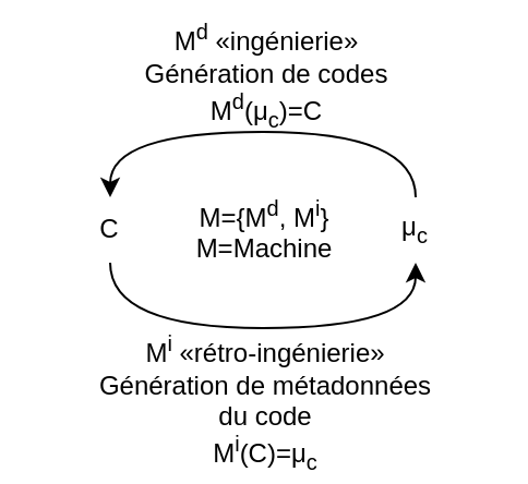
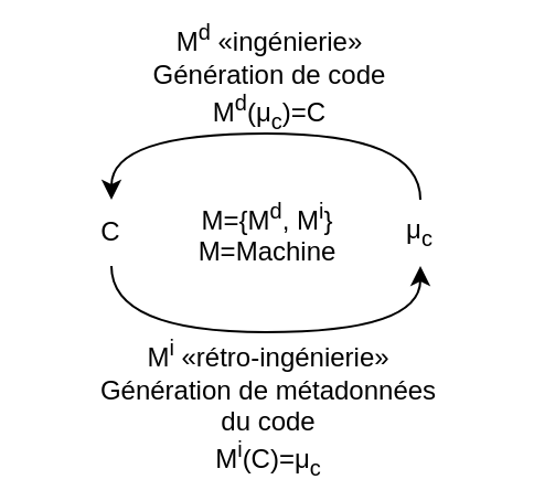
  <mxCell id="0" />
  <mxCell id="1" parent="0" />
  <mxCell id="2" value="C" style="text;html=1;strokeColor=none;fillColor=none;align=center;verticalAlign=middle;whiteSpace=wrap;rounded=0;" parent="1" vertex="1"><mxGeometry x="20" y="90" width="60" height="30" as="geometry" /></mxCell>
  <mxCell id="3" value="μ&lt;sub&gt;c&lt;/sub&gt;" style="text;html=1;strokeColor=none;fillColor=none;align=center;verticalAlign=middle;whiteSpace=wrap;rounded=0;" parent="1" vertex="1"><mxGeometry x="160" y="90" width="60" height="30" as="geometry" /></mxCell>
- <mxCell id="4" value="&lt;div&gt;M&lt;sup&gt;d&lt;/sup&gt; «ingénierie»&lt;/div&gt;&lt;div&gt;Génération de codes&lt;/div&gt;&lt;div&gt;M&lt;sup&gt;d&lt;/sup&gt;(μ&lt;sub&gt;c&lt;/sub&gt;)=C&lt;/div&gt;" style="text;html=1;strokeColor=none;fillColor=none;align=center;verticalAlign=middle;whiteSpace=wrap;rounded=0;" parent="1" vertex="1"><mxGeometry x="62.5" y="20" width="117.5" height="30" as="geometry" /></mxCell>
+ <mxCell id="4" value="&lt;div&gt;M&lt;sup&gt;d&lt;/sup&gt; «ingénierie»&lt;/div&gt;&lt;div&gt;Génération de code&lt;/div&gt;&lt;div&gt;M&lt;sup&gt;d&lt;/sup&gt;(μ&lt;sub&gt;c&lt;/sub&gt;)=C&lt;/div&gt;" style="text;html=1;strokeColor=none;fillColor=none;align=center;verticalAlign=middle;whiteSpace=wrap;rounded=0;" parent="1" vertex="1"><mxGeometry x="62.5" y="20" width="117.5" height="30" as="geometry" /></mxCell>
  <mxCell id="5" value="&lt;div&gt;M&lt;sup&gt;i&lt;/sup&gt; «rétro-ingénierie»&lt;/div&gt;&lt;div&gt;Génération de métadonnées du code&lt;/div&gt;&lt;div&gt;M&lt;sup&gt;i&lt;/sup&gt;(C)=μ&lt;sub&gt;c&lt;/sub&gt;&lt;br&gt;&lt;/div&gt;" style="text;html=1;strokeColor=none;fillColor=none;align=center;verticalAlign=middle;whiteSpace=wrap;rounded=0;" parent="1" vertex="1"><mxGeometry x="40" y="170" width="162.5" height="30" as="geometry" /></mxCell>
  <mxCell id="6" value="&lt;div&gt;M={M&lt;sup&gt;d&lt;/sup&gt;, M&lt;sup&gt;i&lt;/sup&gt;}&lt;/div&gt;&lt;div&gt;M=Machine&lt;/div&gt;" style="text;html=1;strokeColor=none;fillColor=none;align=center;verticalAlign=middle;whiteSpace=wrap;rounded=0;" parent="1" vertex="1"><mxGeometry x="76.25" y="90" width="90" height="30" as="geometry" /></mxCell>
  <mxCell id="7" value="" style="endArrow=classic;html=1;rounded=0;entryX=0.5;entryY=0;entryDx=0;entryDy=0;exitX=0.5;exitY=0;exitDx=0;exitDy=0;edgeStyle=orthogonalEdgeStyle;curved=1;" parent="1" source="3" target="2" edge="1"><mxGeometry width="50" height="50" relative="1" as="geometry"><mxPoint x="70" y="150" as="sourcePoint" /><mxPoint x="120" y="100" as="targetPoint" /><Array as="points"><mxPoint x="190" y="60" /><mxPoint x="50" y="60" /></Array></mxGeometry></mxCell>
  <mxCell id="8" value="" style="endArrow=classic;html=1;rounded=0;curved=1;entryX=0.5;entryY=1;entryDx=0;entryDy=0;exitX=0.5;exitY=1;exitDx=0;exitDy=0;edgeStyle=orthogonalEdgeStyle;" parent="1" source="2" target="3" edge="1"><mxGeometry width="50" height="50" relative="1" as="geometry"><mxPoint x="70" y="150" as="sourcePoint" /><mxPoint x="120" y="100" as="targetPoint" /><Array as="points"><mxPoint x="50" y="150" /><mxPoint x="190" y="150" /></Array></mxGeometry></mxCell>
